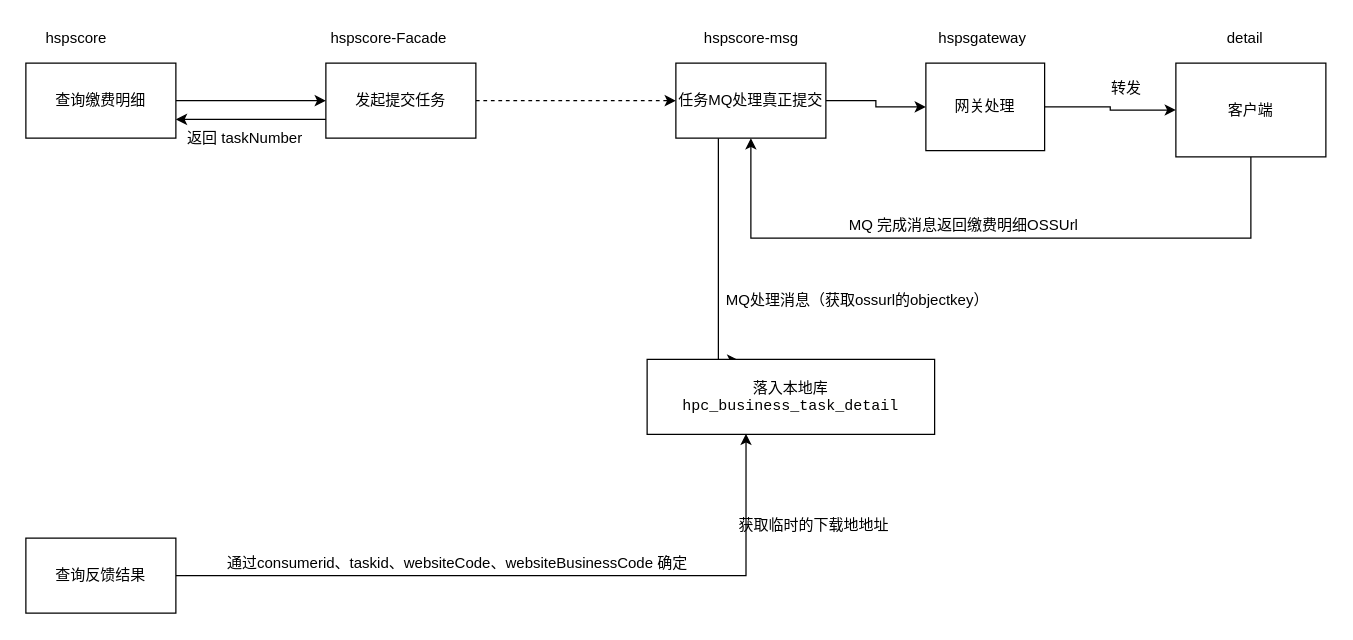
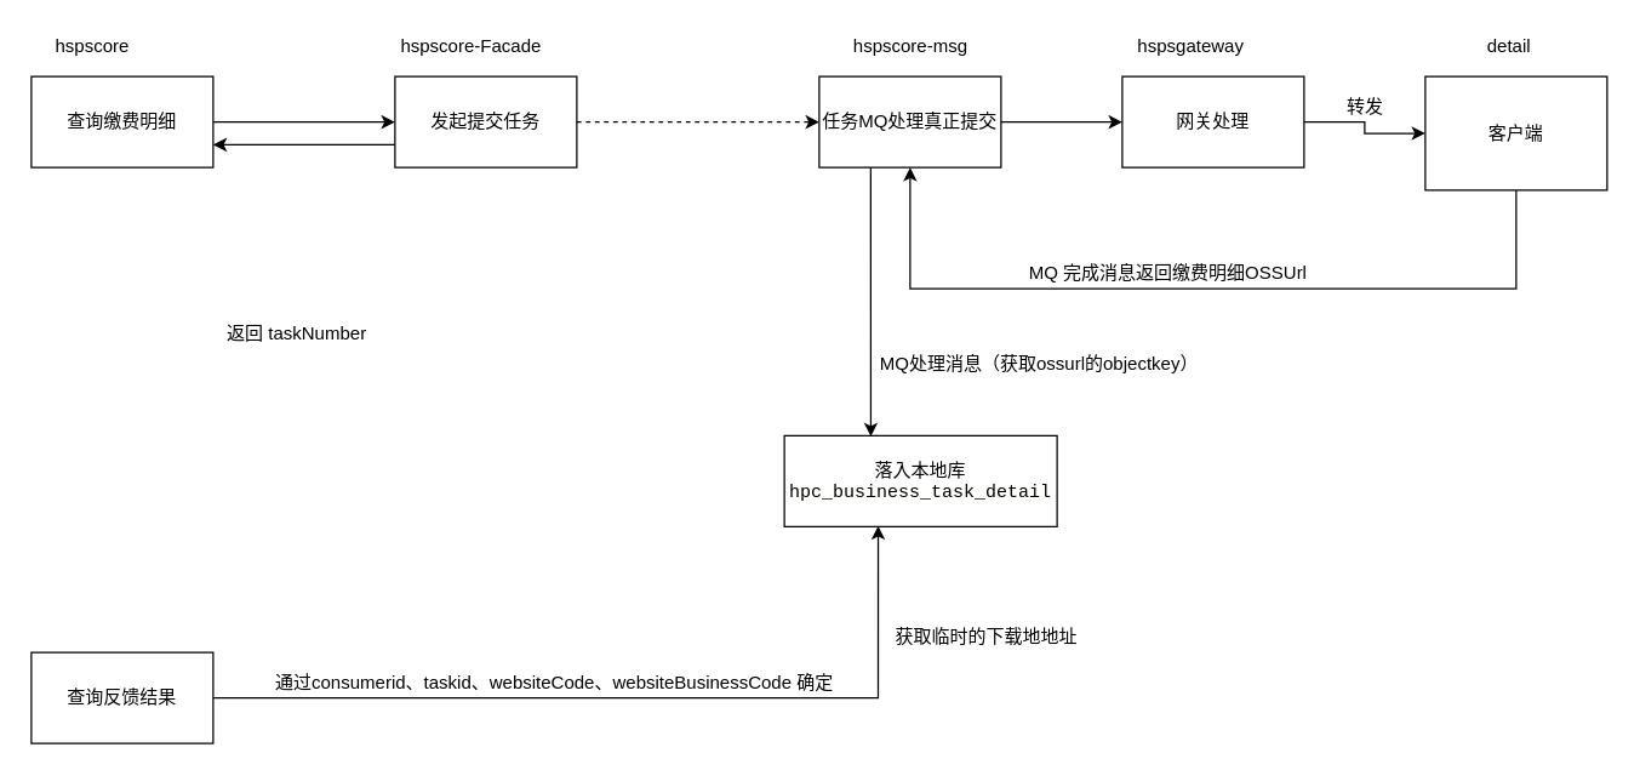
  <mxCell id="0" />
  <mxCell id="1" parent="0" />
  <mxCell id="2" style="edgeStyle=orthogonalEdgeStyle;rounded=0;orthogonalLoop=1;jettySize=auto;html=1;entryX=0;entryY=0.5;entryDx=0;entryDy=0;dashed=1;" edge="1" parent="1" source="4" target="7"><mxGeometry relative="1" as="geometry" /></mxCell>
  <mxCell id="3" style="edgeStyle=orthogonalEdgeStyle;rounded=0;orthogonalLoop=1;jettySize=auto;html=1;entryX=1;entryY=0.75;entryDx=0;entryDy=0;" edge="1" parent="1" source="4" target="9"><mxGeometry relative="1" as="geometry"><Array as="points"><mxPoint x="230" y="95" /><mxPoint x="230" y="95" /></Array></mxGeometry></mxCell>
  <mxCell id="4" value="发起提交任务" style="rounded=0;whiteSpace=wrap;html=1;" vertex="1" parent="1"><mxGeometry x="260" y="50" width="120" height="60" as="geometry" /></mxCell>
  <mxCell id="5" value="" style="edgeStyle=orthogonalEdgeStyle;rounded=0;orthogonalLoop=1;jettySize=auto;html=1;" edge="1" parent="1" source="7" target="12"><mxGeometry relative="1" as="geometry" /></mxCell>
  <mxCell id="6" style="edgeStyle=orthogonalEdgeStyle;rounded=0;orthogonalLoop=1;jettySize=auto;html=1;entryX=0.317;entryY=0.008;entryDx=0;entryDy=0;entryPerimeter=0;" edge="1" parent="1" source="7" target="22"><mxGeometry relative="1" as="geometry"><Array as="points"><mxPoint x="574" y="160" /><mxPoint x="574" y="160" /></Array></mxGeometry></mxCell>
  <mxCell id="7" value="任务MQ处理真正提交" style="rounded=0;whiteSpace=wrap;html=1;" vertex="1" parent="1"><mxGeometry x="540" y="50" width="120" height="60" as="geometry" /></mxCell>
  <mxCell id="8" style="edgeStyle=orthogonalEdgeStyle;rounded=0;orthogonalLoop=1;jettySize=auto;html=1;entryX=0;entryY=0.5;entryDx=0;entryDy=0;" edge="1" parent="1" source="9" target="4"><mxGeometry relative="1" as="geometry" /></mxCell>
  <mxCell id="9" value="查询缴费明细" style="rounded=0;whiteSpace=wrap;html=1;" vertex="1" parent="1"><mxGeometry x="20" y="50" width="120" height="60" as="geometry" /></mxCell>
- <mxCell id="10" value="返回 taskNumber" style="text;html=1;align=center;verticalAlign=middle;resizable=0;points=[];autosize=1;strokeColor=none;fillColor=none;" vertex="1" parent="1"><mxGeometry x="140" y="100" width="110" height="20" as="geometry" /></mxCell>
+ <mxCell id="10" value="返回 taskNumber" style="text;html=1;align=center;verticalAlign=middle;resizable=0;points=[];autosize=1;strokeColor=none;fillColor=none;" vertex="1" parent="1"><mxGeometry x="140" y="210" width="110" height="20" as="geometry" /></mxCell>
  <mxCell id="11" value="" style="edgeStyle=orthogonalEdgeStyle;rounded=0;orthogonalLoop=1;jettySize=auto;html=1;" edge="1" parent="1" source="12" target="14"><mxGeometry relative="1" as="geometry" /></mxCell>
- <mxCell id="12" value="网关处理" style="whiteSpace=wrap;html=1;rounded=0;" vertex="1" parent="1"><mxGeometry x="740" y="50" width="95" height="70" as="geometry" /></mxCell>
+ <mxCell id="12" value="网关处理" style="whiteSpace=wrap;html=1;rounded=0;" vertex="1" parent="1"><mxGeometry x="740" y="50" width="120" height="60" as="geometry" /></mxCell>
  <mxCell id="13" style="edgeStyle=orthogonalEdgeStyle;rounded=0;orthogonalLoop=1;jettySize=auto;html=1;entryX=0.5;entryY=1;entryDx=0;entryDy=0;" edge="1" parent="1" source="14" target="7"><mxGeometry relative="1" as="geometry"><Array as="points"><mxPoint x="1000" y="190" /><mxPoint x="600" y="190" /></Array></mxGeometry></mxCell>
  <mxCell id="14" value="客户端" style="whiteSpace=wrap;html=1;rounded=0;" vertex="1" parent="1"><mxGeometry x="940" y="50" width="120" height="75" as="geometry" /></mxCell>
  <mxCell id="15" value="转发" style="text;html=1;align=center;verticalAlign=middle;resizable=0;points=[];autosize=1;strokeColor=none;fillColor=none;" vertex="1" parent="1"><mxGeometry x="880" y="60" width="40" height="20" as="geometry" /></mxCell>
  <mxCell id="16" value="hspscore-Facade" style="text;html=1;align=center;verticalAlign=middle;resizable=0;points=[];autosize=1;strokeColor=none;fillColor=none;" vertex="1" parent="1"><mxGeometry x="255" y="20" width="110" height="20" as="geometry" /></mxCell>
  <mxCell id="17" value="hspscore-msg" style="text;html=1;align=center;verticalAlign=middle;resizable=0;points=[];autosize=1;strokeColor=none;fillColor=none;" vertex="1" parent="1"><mxGeometry x="555" y="20" width="90" height="20" as="geometry" /></mxCell>
  <mxCell id="18" value="hspsgateway" style="text;html=1;align=center;verticalAlign=middle;resizable=0;points=[];autosize=1;strokeColor=none;fillColor=none;" vertex="1" parent="1"><mxGeometry x="740" y="20" width="90" height="20" as="geometry" /></mxCell>
  <mxCell id="19" value="detail" style="text;html=1;align=center;verticalAlign=middle;resizable=0;points=[];autosize=1;strokeColor=none;fillColor=none;" vertex="1" parent="1"><mxGeometry x="970" y="20" width="50" height="20" as="geometry" /></mxCell>
  <mxCell id="20" value="MQ 完成消息返回缴费明细OSSUrl" style="text;html=1;align=center;verticalAlign=middle;resizable=0;points=[];autosize=1;strokeColor=none;fillColor=none;" vertex="1" parent="1"><mxGeometry x="670" y="170" width="200" height="20" as="geometry" /></mxCell>
  <mxCell id="21" value="MQ处理消息（获取ossurl的objectkey）" style="text;html=1;align=center;verticalAlign=middle;resizable=0;points=[];autosize=1;strokeColor=none;fillColor=none;" vertex="1" parent="1"><mxGeometry x="570" y="230" width="230" height="20" as="geometry" /></mxCell>
- <mxCell id="22" value="落入本地库&lt;span style=&quot;background-color: rgb(255 , 255 , 254) ; font-family: &amp;#34;menlo&amp;#34; , &amp;#34;monaco&amp;#34; , &amp;#34;courier new&amp;#34; , monospace&quot;&gt;hpc_business_task_detail&lt;/span&gt;" style="rounded=0;whiteSpace=wrap;html=1;" vertex="1" parent="1"><mxGeometry x="517" y="287" width="230" height="60" as="geometry" /></mxCell>
+ <mxCell id="22" value="落入本地库&lt;span style=&quot;background-color: rgb(255 , 255 , 254) ; font-family: &amp;#34;menlo&amp;#34; , &amp;#34;monaco&amp;#34; , &amp;#34;courier new&amp;#34; , monospace&quot;&gt;hpc_business_task_detail&lt;/span&gt;" style="rounded=0;whiteSpace=wrap;html=1;" vertex="1" parent="1"><mxGeometry x="517" y="287" width="180" height="60" as="geometry" /></mxCell>
  <mxCell id="23" style="edgeStyle=orthogonalEdgeStyle;rounded=0;orthogonalLoop=1;jettySize=auto;html=1;entryX=0.344;entryY=0.992;entryDx=0;entryDy=0;entryPerimeter=0;" edge="1" parent="1" source="24" target="22"><mxGeometry relative="1" as="geometry"><mxPoint x="580" y="390" as="targetPoint" /></mxGeometry></mxCell>
  <mxCell id="24" value="查询反馈结果" style="rounded=0;whiteSpace=wrap;html=1;" vertex="1" parent="1"><mxGeometry x="20" y="430" width="120" height="60" as="geometry" /></mxCell>
  <mxCell id="25" value="通过consumerid、taskid、websiteCode、websiteBusinessCode 确定" style="text;html=1;align=center;verticalAlign=middle;resizable=0;points=[];autosize=1;strokeColor=none;fillColor=none;" vertex="1" parent="1"><mxGeometry x="175" y="440" width="380" height="20" as="geometry" /></mxCell>
  <mxCell id="26" value="获取临时的下载地地址" style="text;html=1;align=center;verticalAlign=middle;resizable=0;points=[];autosize=1;strokeColor=none;fillColor=none;" vertex="1" parent="1"><mxGeometry x="580" y="410" width="140" height="20" as="geometry" /></mxCell>
  <mxCell id="27" value="hspscore" style="text;html=1;align=center;verticalAlign=middle;resizable=0;points=[];autosize=1;strokeColor=none;fillColor=none;" vertex="1" parent="1"><mxGeometry x="30" y="20" width="60" height="20" as="geometry" /></mxCell>
